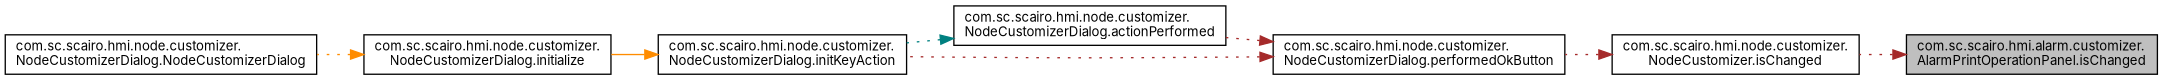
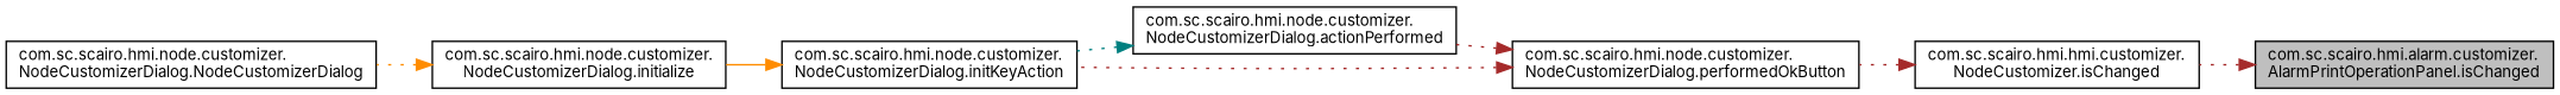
  digraph {
    rankdir=RL
    fontname=Inter
    node [color=black fillcolor=white fontname=Inter fontsize=10 shape=record style=filled]
    edge [color=brown dir=back fontname=Inter fontsize=10 labelfontname=Helvetica labelfontsize=10 style=dotted]
    n1 [fillcolor=grey75 fontcolor=black height=0.2 label="com.sc.scairo.hmi.alarm.customizer.\lAlarmPrintOperationPanel.isChanged" width=0.4]
-   n2 [height=0.2 label="com.sc.scairo.hmi.node.customizer.\lNodeCustomizer.isChanged" width=0.4]
+   n2 [height=0.2 label="com.sc.scairo.hmi.hmi.customizer.\lNodeCustomizer.isChanged" width=0.4]
    n3 [height=0.2 label="com.sc.scairo.hmi.node.customizer.\lNodeCustomizerDialog.performedOkButton" width=0.4]
    n4 [height=0.2 label="com.sc.scairo.hmi.node.customizer.\lNodeCustomizerDialog.actionPerformed" width=0.4]
    n5 [height=0.2 label="com.sc.scairo.hmi.node.customizer.\lNodeCustomizerDialog.initKeyAction" width=0.4]
    n6 [height=0.2 label="com.sc.scairo.hmi.node.customizer.\lNodeCustomizerDialog.initialize" width=0.4]
    n7 [height=0.2 label="com.sc.scairo.hmi.node.customizer.\lNodeCustomizerDialog.NodeCustomizerDialog" width=0.4]
    n1 -> n2
    n2 -> n3
    n3 -> n4
    n3 -> n5
    n4 -> n5 [color=teal]
    n5 -> n6 [color=darkorange style=solid]
    n6 -> n7 [color=darkorange]
  }
